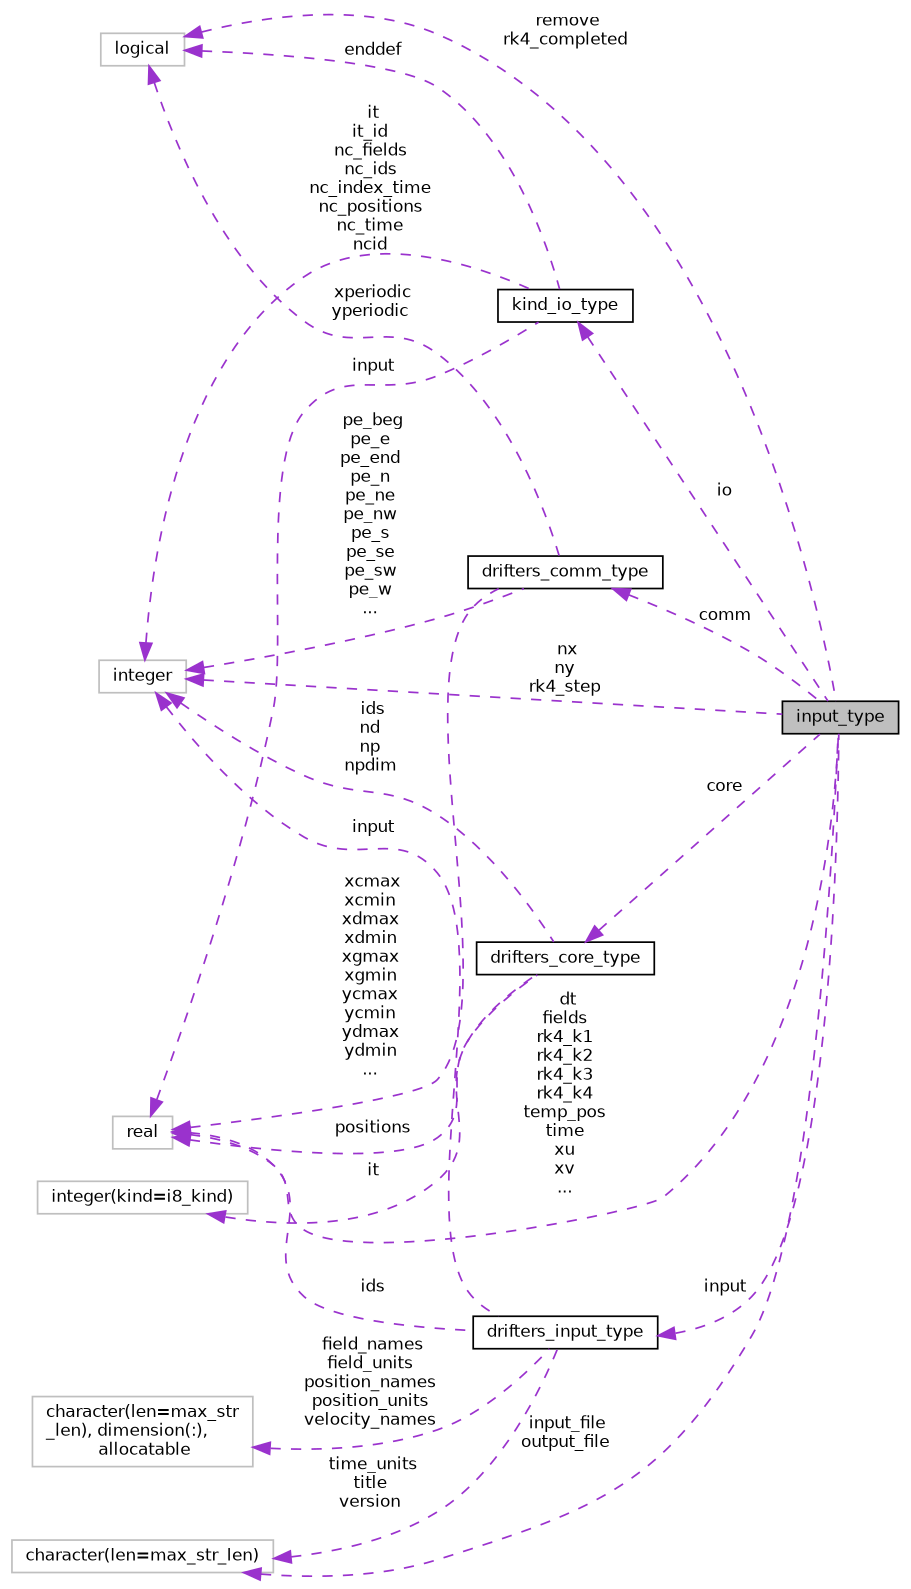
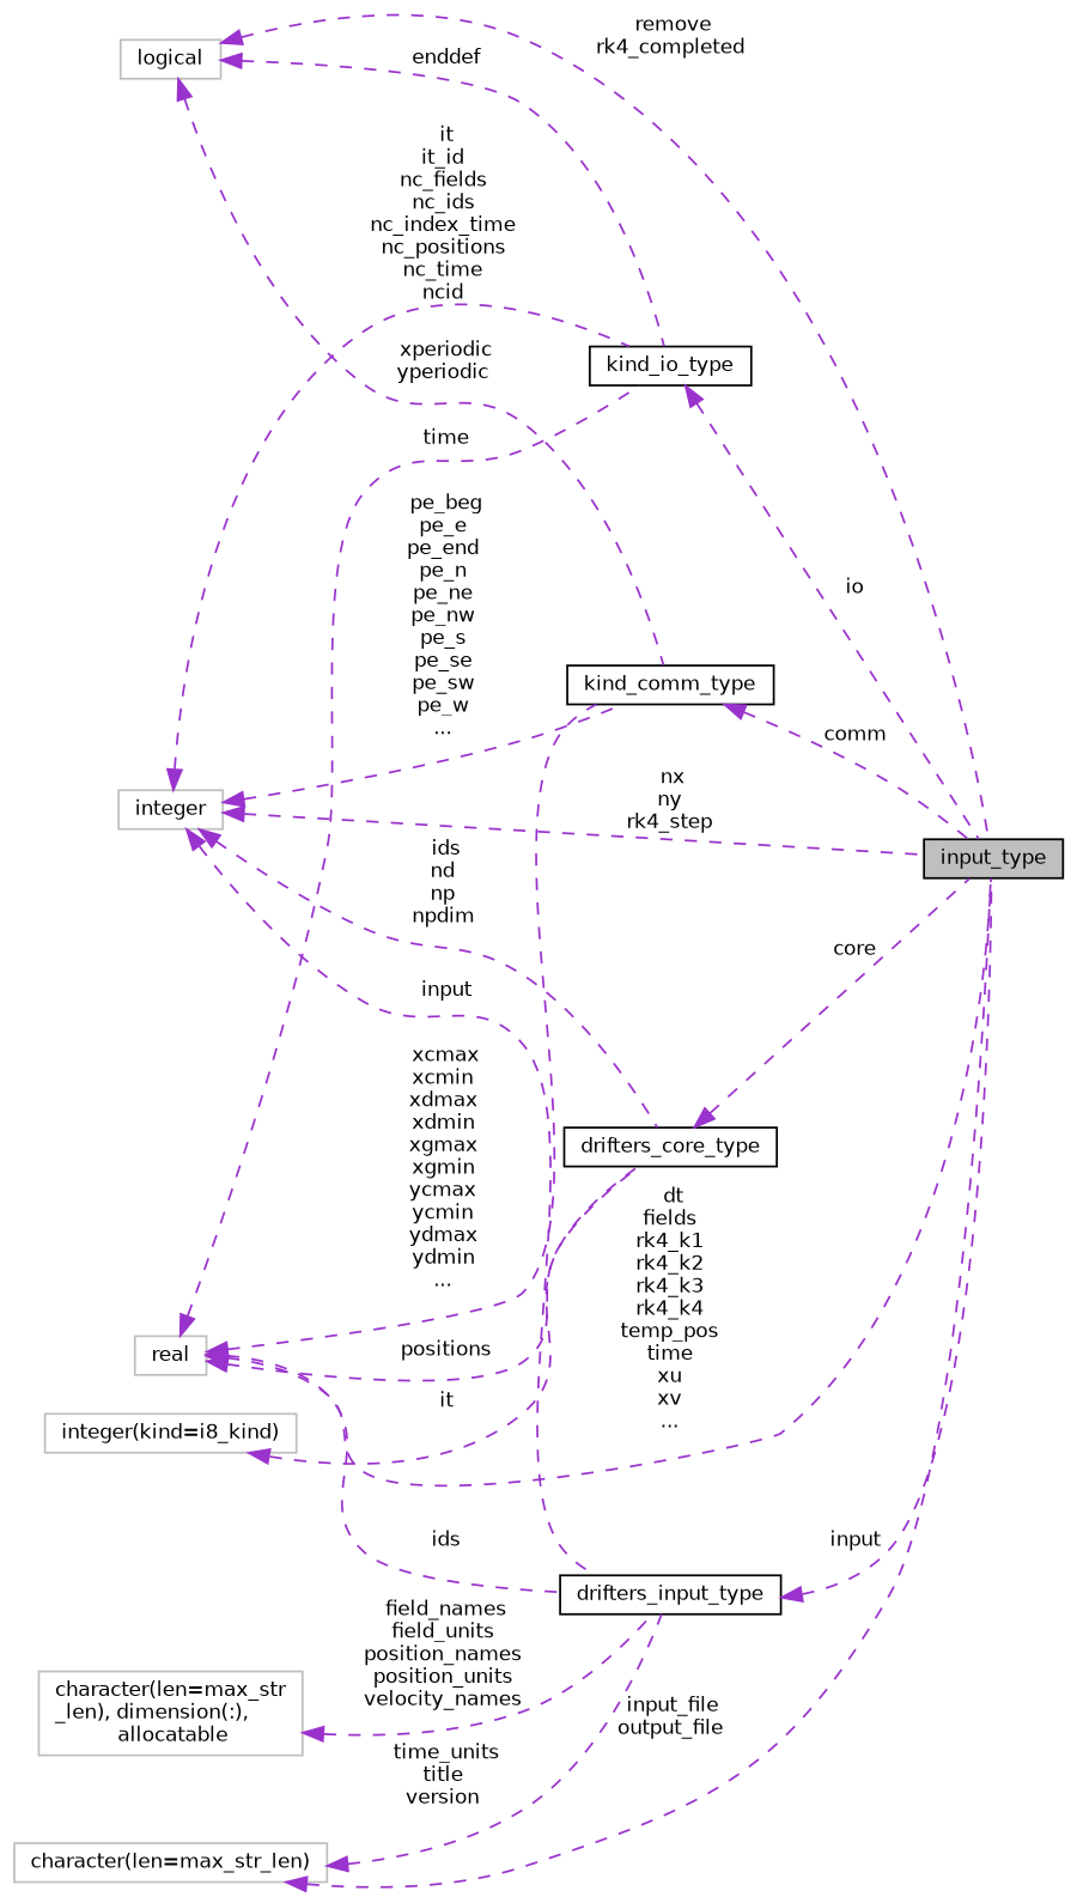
  digraph {
    rankdir=LR
    node [color=grey75 fillcolor=white fontname=Helvetica fontsize=10 shape=record style=filled]
    edge [color=darkorchid3 dir=back fontname=Helvetica fontsize=10 labelfontname=Helvetica labelfontsize=10 style=dashed]
    n1 [color=black fillcolor=grey75 fontcolor=black height=0.2 label=input_type width=0.4]
    n2 [height=0.2 label=logical width=0.4]
    n3 [color=black height=0.2 label=kind_io_type width=0.4]
-   n4 [color=black height=0.2 label=drifters_comm_type width=0.4]
+   n4 [color=black height=0.2 label=kind_comm_type width=0.4]
    n5 [height=0.2 label="character(len=max_str_len)" width=0.4]
    n6 [color=black height=0.2 label=drifters_input_type width=0.4]
    n7 [height=0.2 label=integer width=0.4]
    n8 [color=black height=0.2 label=drifters_core_type width=0.4]
    n9 [height=0.2 label=real width=0.4]
    n10 [height=0.2 label="character(len=max_str\l_len), dimension(:),\l allocatable" width=0.4]
    n11 [height=0.2 label="integer(kind=i8_kind)" width=0.4]
    n2 -> n1 [label=" remove\nrk4_completed"]
    n2 -> n3 [label=" enddef"]
    n2 -> n4 [label=" xperiodic\nyperiodic"]
    n3 -> n1 [label=" io"]
    n4 -> n1 [label=" comm"]
    n5 -> n1 [label=" input_file\noutput_file"]
    n5 -> n6 [label=" time_units\ntitle\nversion"]
    n6 -> n1 [label=" input"]
    n7 -> n1 [label=" nx\nny\nrk4_step"]
    n7 -> n3 [label=" it\nit_id\nnc_fields\nnc_ids\nnc_index_time\nnc_positions\nnc_time\nncid"]
    n7 -> n4 [label=" pe_beg\npe_e\npe_end\npe_n\npe_ne\npe_nw\npe_s\npe_se\npe_sw\npe_w\n..."]
    n7 -> n6 [label=" input"]
    n7 -> n8 [label=" ids\nnd\nnp\nnpdim"]
    n8 -> n1 [label=" core"]
    n9 -> n1 [label=" dt\nfields\nrk4_k1\nrk4_k2\nrk4_k3\nrk4_k4\ntemp_pos\ntime\nxu\nxv\n..."]
-   n9 -> n3 [label=" input"]
+   n9 -> n3 [label=" time"]
    n9 -> n4 [label=" xcmax\nxcmin\nxdmax\nxdmin\nxgmax\nxgmin\nycmax\nycmin\nydmax\nydmin\n..."]
    n9 -> n6 [label=" ids"]
    n9 -> n8 [label=" positions"]
    n10 -> n6 [label=" field_names\nfield_units\nposition_names\nposition_units\nvelocity_names"]
    n11 -> n8 [label=" it"]
  }
